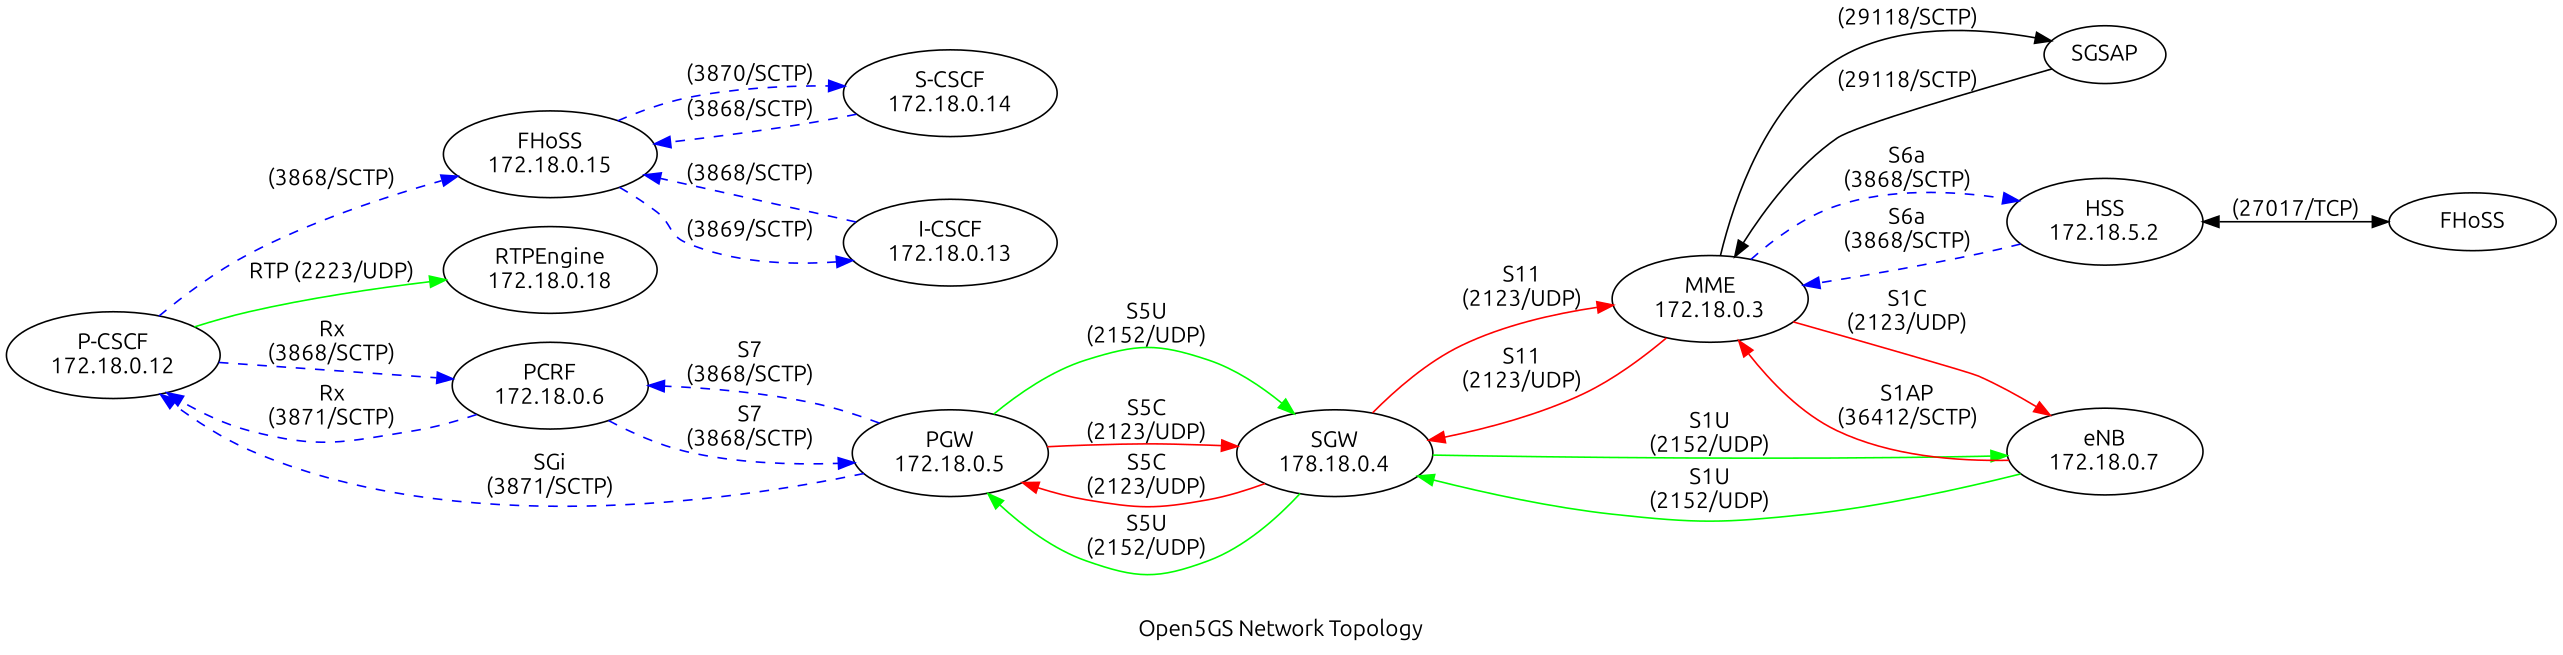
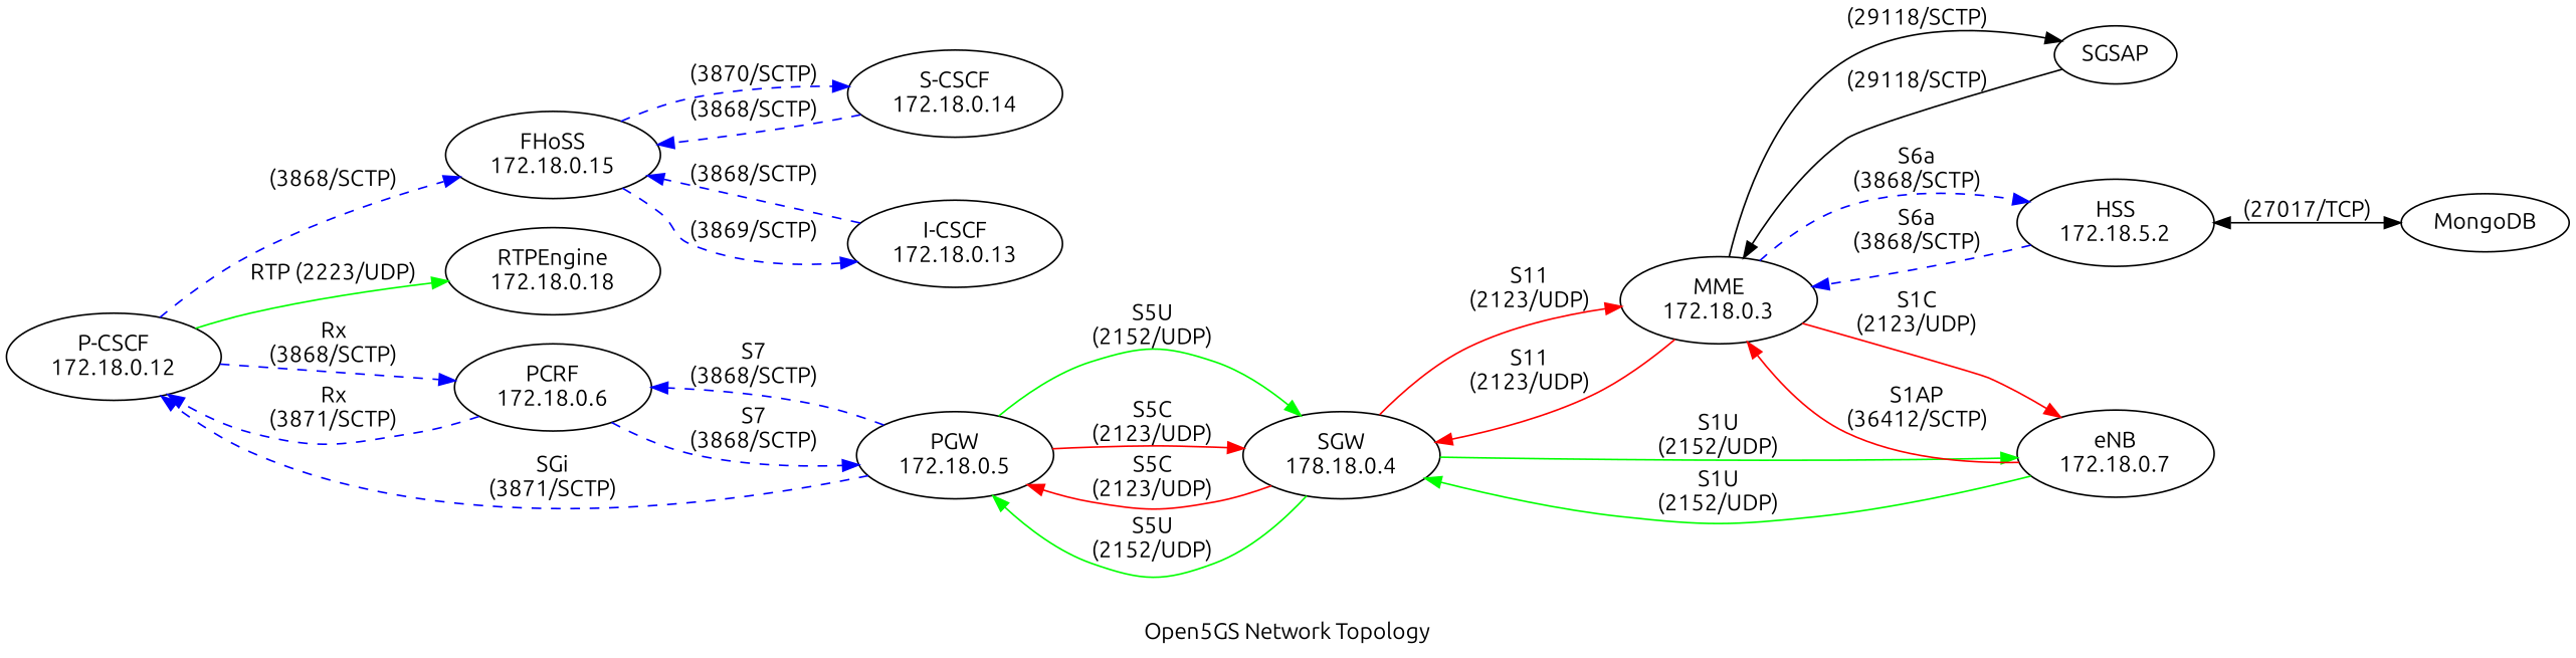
  digraph {
    fontname=Ubuntu
    label="Open5GS Network Topology"
    rankdir=LR
    node [fontname=Ubuntu]
    edge [color=blue fontname=Ubuntu]
    n1 [label="P-CSCF\n172.18.0.12"]
    n2 [label="I-CSCF\n172.18.0.13"]
    n3 [label="S-CSCF\n172.18.0.14"]
    n4 [label="FHoSS\n172.18.0.15"]
    n5 [label="RTPEngine\n172.18.0.18"]
    n6 [label="HSS\n172.18.5.2"]
    n7 [label="MME\n172.18.0.3"]
    n8 [label="PCRF\n172.18.0.6"]
    n9 [label="PGW\n172.18.0.5"]
    n10 [label="SGW\n178.18.0.4"]
-   n11 [label=FHoSS]
+   n11 [label=MongoDB]
    n12 [label="eNB\n172.18.0.7"]
    SGSAP
    subgraph sub_1 {
      bgcolor=blue
      label="Kamailio IMS"
      n1
      n2
      n3
      n4
      n5
    }
    subgraph sub_2 {
      bgcolor=green
      label=Open5GS
      n6
      n7
      n8
      n9
      n10
    }
    n1 -> n4 [label="(3868/SCTP)" style=dashed]
    n1 -> n5 [color=green label="RTP (2223/UDP)"]
    n1 -> n8 [label="Rx\n(3868/SCTP)" style=dashed]
    n2 -> n4 [label="(3868/SCTP)" style=dashed]
    n3 -> n4 [label="(3868/SCTP)" style=dashed]
    n4 -> n2 [label="(3869/SCTP)" style=dashed]
    n4 -> n3 [label="(3870/SCTP)" style=dashed]
    n6 -> n7 [label="S6a\n(3868/SCTP)" style=dashed]
    n6 -> n11 [dir=both label="(27017/TCP)" color=""]
    n7 -> n6 [label="S6a\n(3868/SCTP)" style=dashed]
    n7 -> n10 [color=red label="S11\n(2123/UDP)"]
    n7 -> n12 [color=red label="S1C\n(2123/UDP)"]
    n7 -> SGSAP [label="(29118/SCTP)" color=""]
    n8 -> n1 [label="Rx\n(3871/SCTP)" style=dashed]
    n8 -> n9 [label="S7\n(3868/SCTP)" style=dashed]
    n9 -> n1 [label="SGi\n(3871/SCTP)" style=dashed]
    n9 -> n8 [label="S7\n(3868/SCTP)" style=dashed]
    n9 -> n10 [color=green label="S5U\n(2152/UDP)"]
    n9 -> n10 [color=red label="S5C\n(2123/UDP)"]
    n10 -> n7 [color=red label="S11\n(2123/UDP)"]
    n10 -> n9 [color=red label="S5C\n(2123/UDP)"]
    n10 -> n9 [color=green label="S5U\n(2152/UDP)"]
    n10 -> n12 [color=green label="S1U\n(2152/UDP)"]
    n12 -> n7 [color=red label="S1AP\n(36412/SCTP)"]
    n12 -> n10 [color=green label="S1U\n(2152/UDP)"]
    SGSAP -> n7 [label="(29118/SCTP)" color=""]
  }
